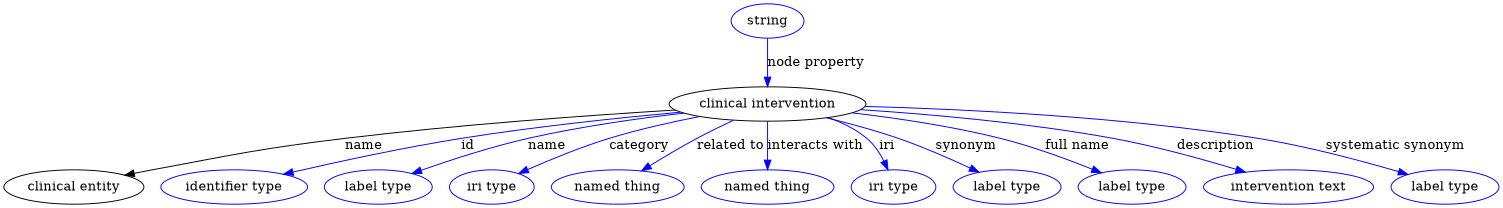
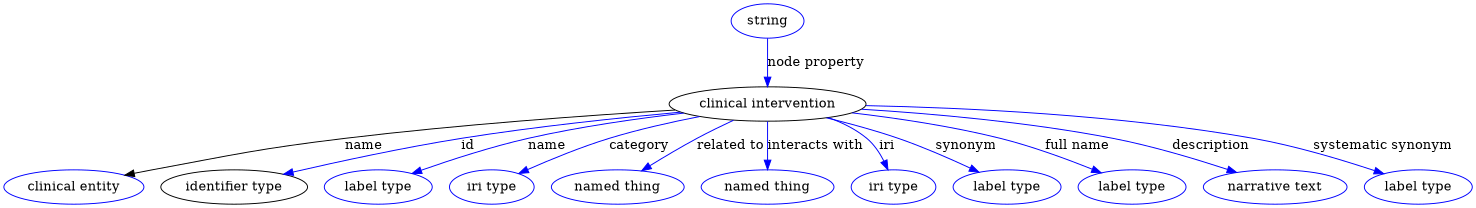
  digraph {
    node [color=blue]
    edge [color=blue style=solid]
    n1 [height=0.5 label="clinical intervention" width=2.2521 color=""]
-   "clinical entity" [height=0.5 width=1.6245 color=""]
-   n3 [height=0.5 label="identifier type" width=1.652]
+   "clinical entity" [height=0.5 width=1.6245]
+   n3 [color=black height=0.5 label="identifier type" width=1.652]
    n4 [height=0.5 label="label type" width=1.2425]
    n5 [height=0.5 label="iri type" width=0.9834]
    n6 [height=0.5 label="named thing" width=1.5019]
    n7 [height=0.5 label="named thing" width=1.5019]
    n8 [height=0.5 label="iri type" width=0.9834]
    n9 [height=0.5 label="label type" width=1.2425]
    n10 [height=0.5 label="label type" width=1.2425]
-   n11 [height=0.5 label="intervention text" width=1.5834]
+   n11 [height=0.5 label="narrative text" width=1.5834]
    n12 [height=0.5 label="label type" width=1.2425]
    n13 [height=0.5 label=string width=0.8403]
    n1 -> "clinical entity" [label=name color="" style=""]
    n1 -> n3 [label=id]
    n1 -> n4 [label=name]
    n1 -> n5 [label=category]
    n1 -> n6 [label="related to"]
    n1 -> n7 [label="interacts with"]
    n1 -> n8 [label=iri]
    n1 -> n9 [label=synonym]
    n1 -> n10 [label="full name"]
    n1 -> n11 [label=description]
    n1 -> n12 [label="systematic synonym"]
    n13 -> n1 [label="node property"]
  }
